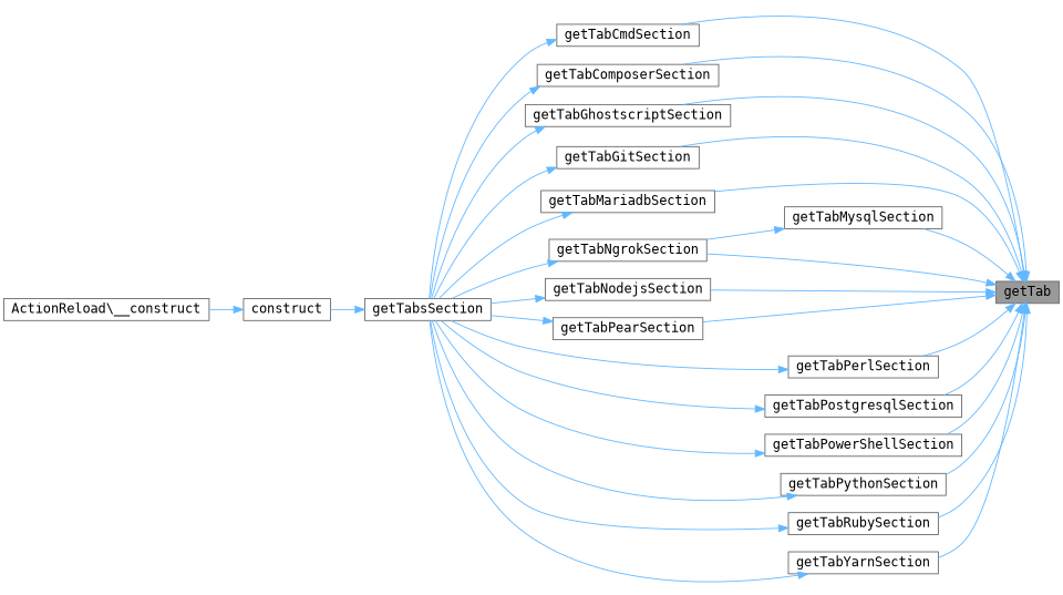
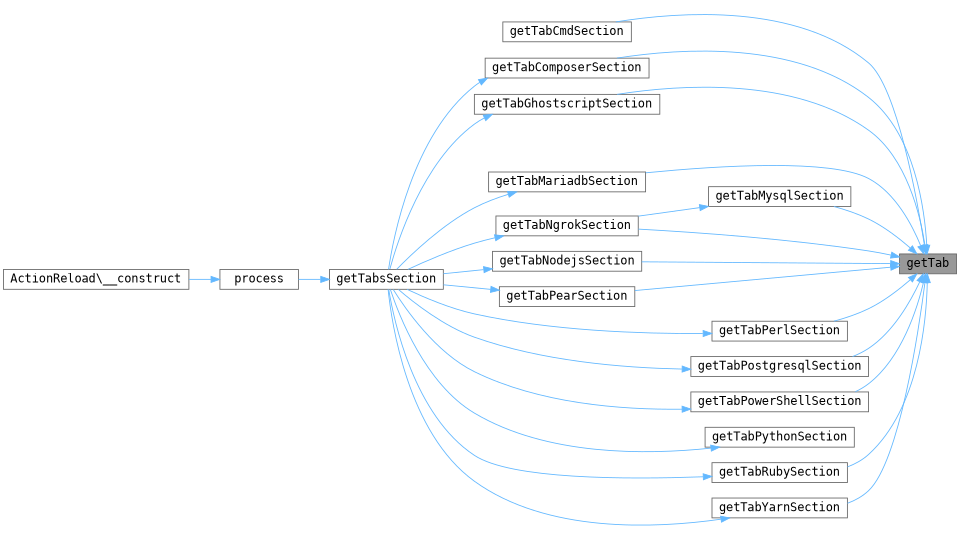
  digraph {
    fontname="DejaVu Sans Mono"
    rankdir=RL
    node [color=grey40 fillcolor=white fontname="DejaVu Sans Mono" fontsize=14 shape=box style=filled]
    edge [color=steelblue1 dir=back fontname="DejaVu Sans Mono" fontsize=14 labelfontname=Helvetica labelfontsize=14 style=solid]
    n1 [color=gray40 fillcolor=grey60 fontcolor=black height=0.2 label=getTab width=0.4]
    n2 [height=0.2 label=getTabCmdSection width=0.4]
    n3 [height=0.2 label=getTabComposerSection width=0.4]
    n4 [height=0.2 label=getTabGhostscriptSection width=0.4]
-   n5 [height=0.2 label=getTabGitSection width=0.4]
    n6 [height=0.2 label=getTabMariadbSection width=0.4]
    n7 [height=0.2 label=getTabMysqlSection width=0.4]
    n8 [height=0.2 label=getTabNgrokSection width=0.4]
    n9 [height=0.2 label=getTabNodejsSection width=0.4]
    n10 [height=0.2 label=getTabPearSection width=0.4]
    n11 [height=0.2 label=getTabPerlSection width=0.4]
    n12 [height=0.2 label=getTabPostgresqlSection width=0.4]
    n13 [height=0.2 label=getTabPowerShellSection width=0.4]
    n14 [height=0.2 label=getTabPythonSection width=0.4]
    n15 [height=0.2 label=getTabRubySection width=0.4]
    n16 [height=0.2 label=getTabYarnSection width=0.4]
    n17 [height=0.2 label=getTabsSection width=0.4]
-   n18 [height=0.2 label=construct width=0.4]
+   n18 [height=0.2 label=process width=0.4]
    n19 [height=0.2 label="ActionReload\\__construct" width=0.4]
    n1 -> n2
    n1 -> n3
    n1 -> n4
-   n1 -> n5
    n1 -> n6
    n1 -> n7
    n1 -> n8
    n1 -> n9
    n1 -> n10
    n1 -> n11
    n1 -> n12
    n1 -> n13
-   n1 -> n14
    n1 -> n15
    n1 -> n16
-   n2 -> n17
    n3 -> n17
    n4 -> n17
-   n5 -> n17
    n6 -> n17
    n7 -> n8
    n8 -> n17
    n9 -> n17
    n10 -> n17
    n11 -> n17
    n12 -> n17
    n13 -> n17
    n14 -> n17
    n15 -> n17
    n16 -> n17
    n17 -> n18
    n18 -> n19
  }
